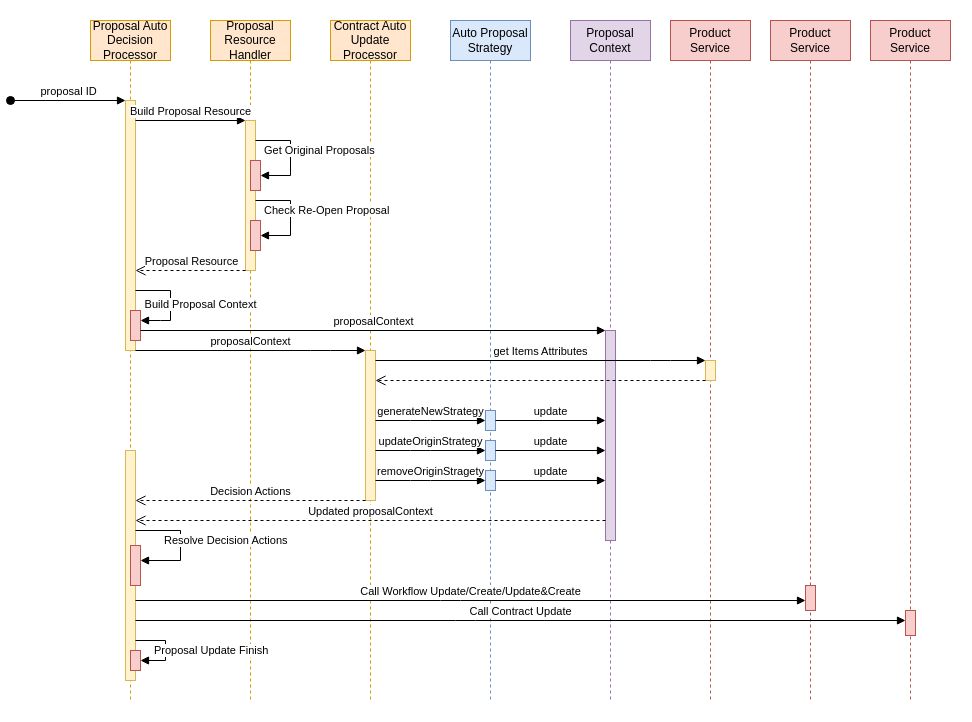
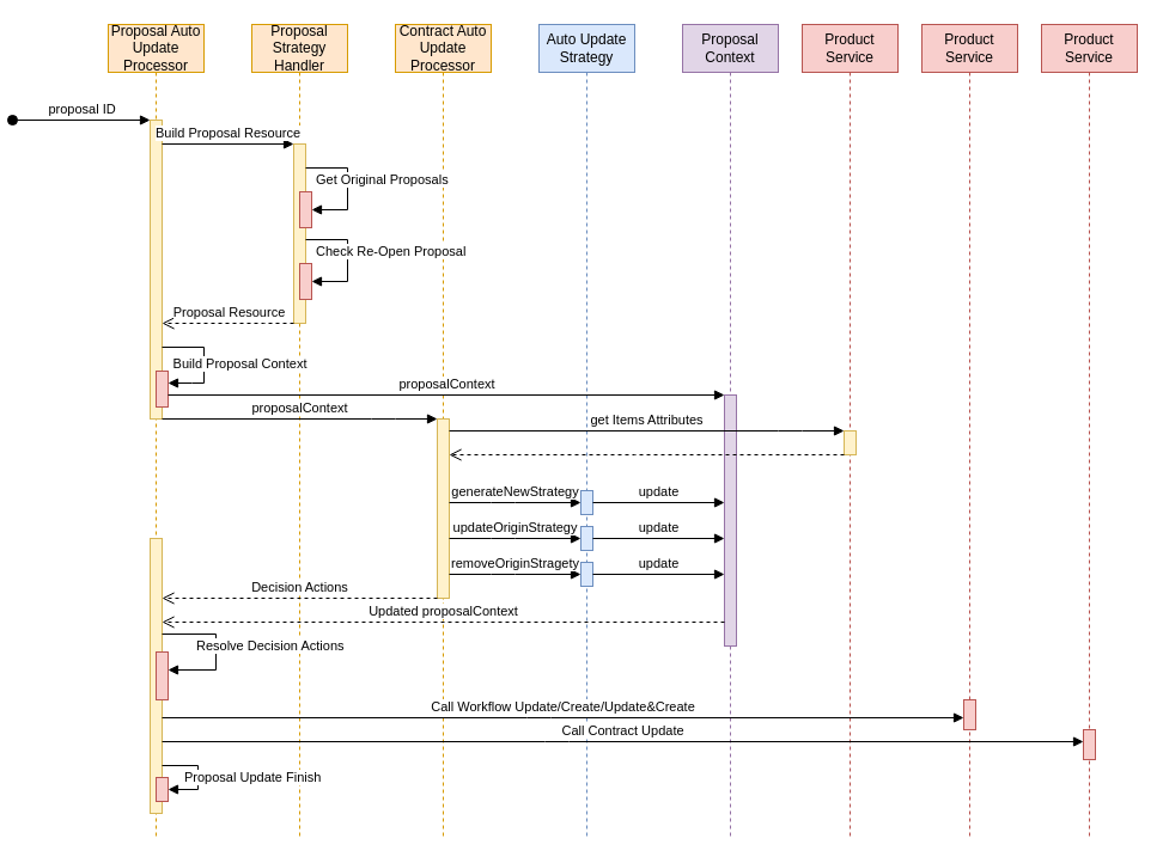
  <mxCell id="0" />
  <mxCell id="1" parent="0" />
- <mxCell id="2" value="&lt;font style=&quot;font-size: 12px&quot;&gt;Proposal Auto Decision Processor&lt;/font&gt;" style="shape=umlLifeline;perimeter=lifelinePerimeter;whiteSpace=wrap;html=1;container=1;collapsible=0;recursiveResize=0;outlineConnect=0;fillColor=#ffe6cc;strokeColor=#d79b00;" vertex="1" parent="1"><mxGeometry x="20" y="20" width="80" height="680" as="geometry" /></mxCell>
+ <mxCell id="2" value="&lt;font style=&quot;font-size: 12px&quot;&gt;Proposal Auto Update Processor&lt;/font&gt;" style="shape=umlLifeline;perimeter=lifelinePerimeter;whiteSpace=wrap;html=1;container=1;collapsible=0;recursiveResize=0;outlineConnect=0;fillColor=#ffe6cc;strokeColor=#d79b00;" vertex="1" parent="1"><mxGeometry x="20" y="20" width="80" height="680" as="geometry" /></mxCell>
  <mxCell id="3" value="" style="html=1;points=[];perimeter=orthogonalPerimeter;fillColor=#fff2cc;strokeColor=#d6b656;" vertex="1" parent="2"><mxGeometry x="35" y="80" width="10" height="250" as="geometry" /></mxCell>
  <mxCell id="4" value="proposal ID" style="html=1;verticalAlign=bottom;startArrow=oval;endArrow=block;startSize=8;" edge="1" target="3" parent="2"><mxGeometry relative="1" as="geometry"><mxPoint x="-80" y="80" as="sourcePoint" /></mxGeometry></mxCell>
  <mxCell id="5" value="" style="html=1;points=[];perimeter=orthogonalPerimeter;fillColor=#fff2cc;strokeColor=#d6b656;" vertex="1" parent="2"><mxGeometry x="35" y="430" width="10" height="230" as="geometry" /></mxCell>
- <mxCell id="6" value="&lt;font style=&quot;font-size: 12px&quot;&gt;Proposal &lt;br&gt;Resource Handler&lt;/font&gt;" style="shape=umlLifeline;perimeter=lifelinePerimeter;whiteSpace=wrap;html=1;container=1;collapsible=0;recursiveResize=0;outlineConnect=0;fillColor=#ffe6cc;strokeColor=#d79b00;" vertex="1" parent="1"><mxGeometry x="140" y="20" width="80" height="680" as="geometry" /></mxCell>
+ <mxCell id="6" value="&lt;font style=&quot;font-size: 12px&quot;&gt;Proposal &lt;br&gt;Strategy Handler&lt;/font&gt;" style="shape=umlLifeline;perimeter=lifelinePerimeter;whiteSpace=wrap;html=1;container=1;collapsible=0;recursiveResize=0;outlineConnect=0;fillColor=#ffe6cc;strokeColor=#d79b00;" vertex="1" parent="1"><mxGeometry x="140" y="20" width="80" height="680" as="geometry" /></mxCell>
  <mxCell id="7" value="" style="html=1;points=[];perimeter=orthogonalPerimeter;fillColor=#fff2cc;strokeColor=#d6b656;" vertex="1" parent="6"><mxGeometry x="35" y="100" width="10" height="150" as="geometry" /></mxCell>
  <mxCell id="8" value="Build Proposal Resource" style="html=1;verticalAlign=bottom;endArrow=block;entryX=0;entryY=0;" edge="1" target="7" parent="1" source="3"><mxGeometry relative="1" as="geometry"><mxPoint x="145" y="120" as="sourcePoint" /></mxGeometry></mxCell>
  <mxCell id="9" value="&lt;font style=&quot;font-size: 12px&quot;&gt;Product Service&lt;/font&gt;" style="shape=umlLifeline;perimeter=lifelinePerimeter;whiteSpace=wrap;html=1;container=1;collapsible=0;recursiveResize=0;outlineConnect=0;fillColor=#f8cecc;strokeColor=#b85450;" vertex="1" parent="1"><mxGeometry x="600" y="20" width="80" height="680" as="geometry" /></mxCell>
  <mxCell id="10" value="" style="html=1;points=[];perimeter=orthogonalPerimeter;fillColor=#fff2cc;strokeColor=#d6b656;" vertex="1" parent="9"><mxGeometry x="35" y="340" width="10" height="20" as="geometry" /></mxCell>
  <mxCell id="11" value="" style="html=1;verticalAlign=bottom;endArrow=open;dashed=1;endSize=8;" edge="1" parent="1" source="7" target="3"><mxGeometry relative="1" as="geometry"><mxPoint x="175" y="360" as="sourcePoint" /><mxPoint x="65" y="360" as="targetPoint" /><Array as="points"><mxPoint x="140" y="270" /></Array></mxGeometry></mxCell>
  <mxCell id="12" value="Proposal Resource" style="edgeLabel;html=1;align=center;verticalAlign=middle;resizable=0;points=[];" vertex="1" connectable="0" parent="11"><mxGeometry x="0.291" y="2" relative="1" as="geometry"><mxPoint x="16" y="-12" as="offset" /></mxGeometry></mxCell>
  <mxCell id="13" value="Build Proposal Context" style="html=1;verticalAlign=bottom;endArrow=block;rounded=0;" edge="1" parent="1" source="3" target="23"><mxGeometry x="0.222" y="30" width="80" relative="1" as="geometry"><mxPoint x="100" y="400" as="sourcePoint" /><mxPoint x="70" y="320" as="targetPoint" /><Array as="points"><mxPoint x="100" y="290" /><mxPoint x="100" y="320" /><mxPoint x="90" y="320" /></Array><mxPoint as="offset" /></mxGeometry></mxCell>
  <mxCell id="14" value="&lt;font style=&quot;font-size: 12px&quot;&gt;Contract Auto Update Processor&lt;/font&gt;" style="shape=umlLifeline;perimeter=lifelinePerimeter;whiteSpace=wrap;html=1;container=1;collapsible=0;recursiveResize=0;outlineConnect=0;fillColor=#ffe6cc;strokeColor=#d79b00;" vertex="1" parent="1"><mxGeometry x="260" y="20" width="80" height="680" as="geometry" /></mxCell>
  <mxCell id="15" value="" style="html=1;points=[];perimeter=orthogonalPerimeter;fillColor=#fff2cc;strokeColor=#d6b656;" vertex="1" parent="14"><mxGeometry x="35" y="330" width="10" height="150" as="geometry" /></mxCell>
- <mxCell id="16" value="Auto Proposal Strategy" style="shape=umlLifeline;perimeter=lifelinePerimeter;whiteSpace=wrap;html=1;container=1;collapsible=0;recursiveResize=0;outlineConnect=0;fillColor=#dae8fc;strokeColor=#6c8ebf;" vertex="1" parent="1"><mxGeometry x="380" y="20" width="80" height="680" as="geometry" /></mxCell>
+ <mxCell id="16" value="Auto Update Strategy" style="shape=umlLifeline;perimeter=lifelinePerimeter;whiteSpace=wrap;html=1;container=1;collapsible=0;recursiveResize=0;outlineConnect=0;fillColor=#dae8fc;strokeColor=#6c8ebf;" vertex="1" parent="1"><mxGeometry x="380" y="20" width="80" height="680" as="geometry" /></mxCell>
  <mxCell id="17" value="" style="html=1;points=[];perimeter=orthogonalPerimeter;fillColor=#dae8fc;strokeColor=#6c8ebf;" vertex="1" parent="16"><mxGeometry x="35" y="390" width="10" height="20" as="geometry" /></mxCell>
  <mxCell id="18" value="" style="html=1;points=[];perimeter=orthogonalPerimeter;fillColor=#f8cecc;strokeColor=#b85450;" vertex="1" parent="1"><mxGeometry x="180" y="160" width="10" height="30" as="geometry" /></mxCell>
  <mxCell id="19" value="Get Original Proposals" style="edgeStyle=orthogonalEdgeStyle;html=1;align=left;spacingLeft=2;endArrow=block;rounded=0;" edge="1" parent="1" target="18" source="7"><mxGeometry x="-0.895" y="-10" relative="1" as="geometry"><mxPoint x="195" y="140" as="sourcePoint" /><Array as="points"><mxPoint x="220" y="140" /><mxPoint x="220" y="175" /></Array><mxPoint as="offset" /></mxGeometry></mxCell>
  <mxCell id="20" value="" style="html=1;points=[];perimeter=orthogonalPerimeter;fillColor=#f8cecc;strokeColor=#b85450;" vertex="1" parent="1"><mxGeometry x="180" y="220" width="10" height="30" as="geometry" /></mxCell>
  <mxCell id="21" value="Check Re-Open Proposal" style="edgeStyle=orthogonalEdgeStyle;html=1;align=left;spacingLeft=2;endArrow=block;rounded=0;" edge="1" parent="1" target="20"><mxGeometry x="-0.9" y="-10" relative="1" as="geometry"><mxPoint x="185" y="200" as="sourcePoint" /><Array as="points"><mxPoint x="220" y="200" /><mxPoint x="220" y="235" /></Array><mxPoint as="offset" /></mxGeometry></mxCell>
  <mxCell id="22" value="proposalContext" style="html=1;verticalAlign=bottom;endArrow=block;" edge="1" parent="1" source="3" target="15"><mxGeometry width="80" relative="1" as="geometry"><mxPoint x="65" y="340" as="sourcePoint" /><mxPoint x="180" y="350" as="targetPoint" /><Array as="points"><mxPoint x="250" y="350" /></Array></mxGeometry></mxCell>
  <mxCell id="23" value="" style="html=1;points=[];perimeter=orthogonalPerimeter;fillColor=#f8cecc;strokeColor=#b85450;" vertex="1" parent="1"><mxGeometry x="60" y="310" width="10" height="30" as="geometry" /></mxCell>
  <mxCell id="24" value="Decision Actions" style="html=1;verticalAlign=bottom;endArrow=open;dashed=1;endSize=8;" edge="1" parent="1" source="15" target="5"><mxGeometry relative="1" as="geometry"><mxPoint x="210" y="390" as="sourcePoint" /><mxPoint x="130" y="390" as="targetPoint" /><Array as="points"><mxPoint x="210" y="500" /></Array></mxGeometry></mxCell>
  <mxCell id="25" value="Proposal&lt;br&gt;Context" style="shape=umlLifeline;perimeter=lifelinePerimeter;whiteSpace=wrap;html=1;container=1;collapsible=0;recursiveResize=0;outlineConnect=0;fillColor=#e1d5e7;strokeColor=#9673a6;" vertex="1" parent="1"><mxGeometry x="500" y="20" width="80" height="680" as="geometry" /></mxCell>
  <mxCell id="26" value="" style="html=1;points=[];perimeter=orthogonalPerimeter;fillColor=#e1d5e7;strokeColor=#9673a6;" vertex="1" parent="25"><mxGeometry x="35" y="310" width="10" height="210" as="geometry" /></mxCell>
  <mxCell id="27" value="proposalContext" style="html=1;verticalAlign=bottom;endArrow=block;" edge="1" parent="1" source="23" target="26"><mxGeometry width="80" relative="1" as="geometry"><mxPoint x="100" y="320" as="sourcePoint" /><mxPoint x="180" y="320" as="targetPoint" /></mxGeometry></mxCell>
  <mxCell id="28" value="update" style="html=1;verticalAlign=bottom;endArrow=block;" edge="1" parent="1" source="17" target="26"><mxGeometry width="80" relative="1" as="geometry"><mxPoint x="440" y="370" as="sourcePoint" /><mxPoint x="520" y="370" as="targetPoint" /></mxGeometry></mxCell>
  <mxCell id="29" value="" style="html=1;points=[];perimeter=orthogonalPerimeter;fillColor=#dae8fc;strokeColor=#6c8ebf;" vertex="1" parent="1"><mxGeometry x="415" y="440" width="10" height="20" as="geometry" /></mxCell>
  <mxCell id="30" value="update" style="html=1;verticalAlign=bottom;endArrow=block;" edge="1" parent="1" source="29" target="26"><mxGeometry width="80" relative="1" as="geometry"><mxPoint x="425" y="399.67" as="sourcePoint" /><mxPoint x="535" y="399.67" as="targetPoint" /></mxGeometry></mxCell>
  <mxCell id="31" value="" style="html=1;points=[];perimeter=orthogonalPerimeter;fillColor=#dae8fc;strokeColor=#6c8ebf;" vertex="1" parent="1"><mxGeometry x="415" y="470" width="10" height="20" as="geometry" /></mxCell>
  <mxCell id="32" value="update" style="html=1;verticalAlign=bottom;endArrow=block;" edge="1" parent="1" source="31" target="26"><mxGeometry width="80" relative="1" as="geometry"><mxPoint x="425" y="429.67" as="sourcePoint" /><mxPoint x="535" y="429.67" as="targetPoint" /></mxGeometry></mxCell>
  <mxCell id="33" value="generateNewStrategy" style="html=1;verticalAlign=bottom;endArrow=block;" edge="1" parent="1" source="15" target="17"><mxGeometry width="80" relative="1" as="geometry"><mxPoint x="330" y="400" as="sourcePoint" /><mxPoint x="410" y="400" as="targetPoint" /><Array as="points"><mxPoint x="350" y="420" /></Array></mxGeometry></mxCell>
  <mxCell id="34" value="updateOriginStrategy" style="html=1;verticalAlign=bottom;endArrow=block;" edge="1" parent="1" source="15" target="29"><mxGeometry width="80" relative="1" as="geometry"><mxPoint x="305" y="399.67" as="sourcePoint" /><mxPoint x="415" y="399.67" as="targetPoint" /><Array as="points"><mxPoint x="350" y="450" /></Array></mxGeometry></mxCell>
  <mxCell id="35" value="removeOriginStragety" style="html=1;verticalAlign=bottom;endArrow=block;" edge="1" parent="1" source="15" target="31"><mxGeometry width="80" relative="1" as="geometry"><mxPoint x="305" y="429.67" as="sourcePoint" /><mxPoint x="415" y="429.67" as="targetPoint" /><Array as="points"><mxPoint x="350" y="480" /></Array></mxGeometry></mxCell>
  <mxCell id="36" value="Updated proposalContext" style="html=1;verticalAlign=bottom;endArrow=open;dashed=1;endSize=8;" edge="1" parent="1" source="26" target="5"><mxGeometry relative="1" as="geometry"><mxPoint x="400" y="490" as="sourcePoint" /><mxPoint x="320" y="490" as="targetPoint" /><Array as="points"><mxPoint x="340" y="520" /></Array></mxGeometry></mxCell>
  <mxCell id="37" value="get Items Attributes" style="html=1;verticalAlign=bottom;endArrow=block;" edge="1" parent="1" source="15" target="10"><mxGeometry width="80" relative="1" as="geometry"><mxPoint x="310" y="360" as="sourcePoint" /><mxPoint x="390" y="360" as="targetPoint" /><Array as="points"><mxPoint x="590" y="360" /></Array></mxGeometry></mxCell>
  <mxCell id="38" value="" style="html=1;verticalAlign=bottom;endArrow=open;dashed=1;endSize=8;" edge="1" parent="1" source="10" target="15"><mxGeometry relative="1" as="geometry"><mxPoint x="450" y="370" as="sourcePoint" /><mxPoint x="370" y="370" as="targetPoint" /><Array as="points"><mxPoint x="450" y="380" /></Array></mxGeometry></mxCell>
  <mxCell id="39" value="&lt;font style=&quot;font-size: 12px&quot;&gt;Product Service&lt;/font&gt;" style="shape=umlLifeline;perimeter=lifelinePerimeter;whiteSpace=wrap;html=1;container=1;collapsible=0;recursiveResize=0;outlineConnect=0;fillColor=#f8cecc;strokeColor=#b85450;" vertex="1" parent="1"><mxGeometry x="700" y="20" width="80" height="680" as="geometry" /></mxCell>
  <mxCell id="40" value="" style="html=1;points=[];perimeter=orthogonalPerimeter;fillColor=#f8cecc;strokeColor=#b85450;" vertex="1" parent="39"><mxGeometry x="35" y="565" width="10" height="25" as="geometry" /></mxCell>
  <mxCell id="41" value="&lt;font style=&quot;font-size: 12px&quot;&gt;Product Service&lt;/font&gt;" style="shape=umlLifeline;perimeter=lifelinePerimeter;whiteSpace=wrap;html=1;container=1;collapsible=0;recursiveResize=0;outlineConnect=0;fillColor=#f8cecc;strokeColor=#b85450;" vertex="1" parent="1"><mxGeometry x="800" y="20" width="80" height="680" as="geometry" /></mxCell>
  <mxCell id="42" value="" style="html=1;points=[];perimeter=orthogonalPerimeter;fillColor=#f8cecc;strokeColor=#b85450;" vertex="1" parent="1"><mxGeometry x="60" y="545" width="10" height="40" as="geometry" /></mxCell>
  <mxCell id="43" value="Resolve Decision Actions" style="edgeStyle=orthogonalEdgeStyle;html=1;align=left;spacingLeft=2;endArrow=block;rounded=0;" edge="1" target="42" parent="1" source="5"><mxGeometry x="-0.565" y="-10" relative="1" as="geometry"><mxPoint x="100" y="560" as="sourcePoint" /><Array as="points"><mxPoint x="110" y="530" /><mxPoint x="110" y="560" /></Array><mxPoint as="offset" /></mxGeometry></mxCell>
  <mxCell id="44" value="Call Workflow Update/Create/Update&amp;amp;Create" style="html=1;verticalAlign=bottom;endArrow=block;" edge="1" parent="1" source="5" target="40"><mxGeometry width="80" relative="1" as="geometry"><mxPoint x="100" y="600" as="sourcePoint" /><mxPoint x="180" y="600" as="targetPoint" /><Array as="points"><mxPoint x="380" y="600" /></Array></mxGeometry></mxCell>
  <mxCell id="45" value="" style="html=1;points=[];perimeter=orthogonalPerimeter;fillColor=#f8cecc;strokeColor=#b85450;" vertex="1" parent="1"><mxGeometry x="835" y="610" width="10" height="25" as="geometry" /></mxCell>
  <mxCell id="46" value="Call Contract Update" style="html=1;verticalAlign=bottom;endArrow=block;" edge="1" parent="1" source="5" target="45"><mxGeometry width="80" relative="1" as="geometry"><mxPoint x="80" y="632.17" as="sourcePoint" /><mxPoint x="790" y="632.17" as="targetPoint" /><Array as="points"><mxPoint x="395" y="620" /></Array></mxGeometry></mxCell>
  <mxCell id="47" value="" style="html=1;points=[];perimeter=orthogonalPerimeter;fillColor=#f8cecc;strokeColor=#b85450;" vertex="1" parent="1"><mxGeometry x="60" y="650" width="10" height="20" as="geometry" /></mxCell>
  <mxCell id="48" value="Proposal Update Finish" style="edgeStyle=orthogonalEdgeStyle;html=1;align=left;spacingLeft=2;endArrow=block;rounded=0;" edge="1" target="47" parent="1" source="5"><mxGeometry x="0.733" y="-10" relative="1" as="geometry"><mxPoint x="65" y="620" as="sourcePoint" /><Array as="points"><mxPoint x="95" y="640" /><mxPoint x="95" y="660" /></Array><mxPoint as="offset" /></mxGeometry></mxCell>
